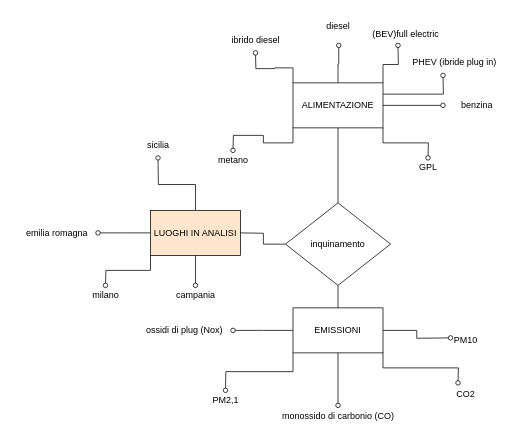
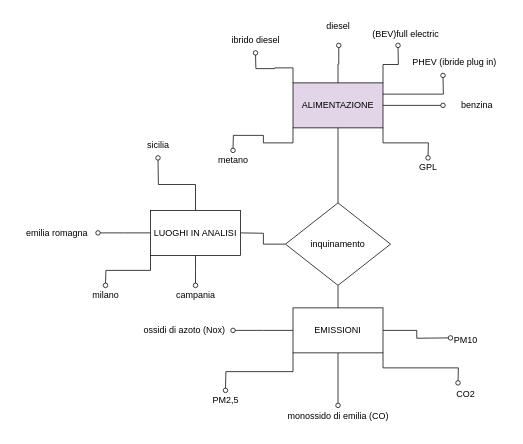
  <mxCell id="0" />
  <mxCell id="1" parent="0" />
  <mxCell id="2" style="edgeStyle=orthogonalEdgeStyle;rounded=0;orthogonalLoop=1;jettySize=auto;html=1;strokeColor=default;endArrow=none;endFill=0;" edge="1" parent="1" source="5"><mxGeometry relative="1" as="geometry"><mxPoint x="320" y="310" as="targetPoint" /></mxGeometry></mxCell>
  <mxCell id="3" style="edgeStyle=orthogonalEdgeStyle;rounded=0;orthogonalLoop=1;jettySize=auto;html=1;endArrow=none;endFill=0;" edge="1" parent="1" source="5"><mxGeometry relative="1" as="geometry"><mxPoint x="450" y="170" as="targetPoint" /></mxGeometry></mxCell>
  <mxCell id="4" style="edgeStyle=orthogonalEdgeStyle;rounded=0;orthogonalLoop=1;jettySize=auto;html=1;endArrow=none;endFill=0;" edge="1" parent="1" source="5"><mxGeometry relative="1" as="geometry"><mxPoint x="450" y="410" as="targetPoint" /></mxGeometry></mxCell>
  <mxCell id="5" value="inquinamento" style="rhombus;whiteSpace=wrap;html=1;rounded=0;" vertex="1" parent="1"><mxGeometry x="380" y="270" width="140" height="110" as="geometry" /></mxCell>
  <mxCell id="6" style="edgeStyle=orthogonalEdgeStyle;rounded=0;orthogonalLoop=1;jettySize=auto;html=1;endArrow=oval;endFill=0;" edge="1" parent="1" source="13"><mxGeometry relative="1" as="geometry"><mxPoint x="590" y="140" as="targetPoint" /></mxGeometry></mxCell>
  <mxCell id="7" style="edgeStyle=orthogonalEdgeStyle;rounded=0;orthogonalLoop=1;jettySize=auto;html=1;endArrow=oval;endFill=0;" edge="1" parent="1" source="13"><mxGeometry relative="1" as="geometry"><mxPoint x="451" y="60" as="targetPoint" /><Array as="points"><mxPoint x="450" y="85" /><mxPoint x="451" y="85" /></Array></mxGeometry></mxCell>
  <mxCell id="8" style="edgeStyle=orthogonalEdgeStyle;rounded=0;orthogonalLoop=1;jettySize=auto;html=1;exitX=1;exitY=0;exitDx=0;exitDy=0;endArrow=oval;endFill=0;" edge="1" parent="1" source="13"><mxGeometry relative="1" as="geometry"><mxPoint x="530" y="60" as="targetPoint" /></mxGeometry></mxCell>
  <mxCell id="9" style="edgeStyle=orthogonalEdgeStyle;rounded=0;orthogonalLoop=1;jettySize=auto;html=1;exitX=0;exitY=0;exitDx=0;exitDy=0;endArrow=oval;endFill=0;" edge="1" parent="1" source="13"><mxGeometry relative="1" as="geometry"><mxPoint x="340" y="70" as="targetPoint" /></mxGeometry></mxCell>
  <mxCell id="10" style="edgeStyle=orthogonalEdgeStyle;rounded=0;orthogonalLoop=1;jettySize=auto;html=1;exitX=1;exitY=1;exitDx=0;exitDy=0;endArrow=oval;endFill=0;" edge="1" parent="1" source="13"><mxGeometry relative="1" as="geometry"><mxPoint x="570" y="210" as="targetPoint" /></mxGeometry></mxCell>
  <mxCell id="11" style="edgeStyle=orthogonalEdgeStyle;rounded=0;orthogonalLoop=1;jettySize=auto;html=1;exitX=0;exitY=1;exitDx=0;exitDy=0;endArrow=oval;endFill=0;" edge="1" parent="1" source="13"><mxGeometry relative="1" as="geometry"><mxPoint x="310" y="200" as="targetPoint" /></mxGeometry></mxCell>
  <mxCell id="12" style="edgeStyle=orthogonalEdgeStyle;rounded=0;orthogonalLoop=1;jettySize=auto;html=1;exitX=1;exitY=0.25;exitDx=0;exitDy=0;endArrow=oval;endFill=0;" edge="1" parent="1" source="13"><mxGeometry relative="1" as="geometry"><mxPoint x="590" y="100" as="targetPoint" /></mxGeometry></mxCell>
- <mxCell id="13" value="ALIMENTAZIONE" style="rounded=0;whiteSpace=wrap;html=1;" vertex="1" parent="1"><mxGeometry x="390" y="110" width="120" height="60" as="geometry" /></mxCell>
+ <mxCell id="13" value="ALIMENTAZIONE" style="rounded=0;whiteSpace=wrap;html=1;fillColor=#e1d5e7;" vertex="1" parent="1"><mxGeometry x="390" y="110" width="120" height="60" as="geometry" /></mxCell>
  <mxCell id="14" value="benzina" style="text;html=1;align=center;verticalAlign=middle;resizable=0;points=[];autosize=1;strokeColor=none;fillColor=none;rounded=0;" vertex="1" parent="1"><mxGeometry x="600" y="125" width="70" height="30" as="geometry" /></mxCell>
  <mxCell id="15" value="diesel" style="text;html=1;align=center;verticalAlign=middle;resizable=0;points=[];autosize=1;strokeColor=none;fillColor=none;rounded=0;" vertex="1" parent="1"><mxGeometry x="425" y="20" width="50" height="30" as="geometry" /></mxCell>
  <mxCell id="16" value="(BEV)full electric" style="text;html=1;align=center;verticalAlign=middle;resizable=0;points=[];autosize=1;strokeColor=none;fillColor=none;" vertex="1" parent="1"><mxGeometry x="485" y="30" width="110" height="30" as="geometry" /></mxCell>
  <mxCell id="17" style="edgeStyle=orthogonalEdgeStyle;rounded=0;orthogonalLoop=1;jettySize=auto;html=1;endArrow=oval;endFill=0;" edge="1" parent="1" source="22"><mxGeometry relative="1" as="geometry"><mxPoint x="600" y="450" as="targetPoint" /></mxGeometry></mxCell>
  <mxCell id="18" style="edgeStyle=orthogonalEdgeStyle;rounded=0;orthogonalLoop=1;jettySize=auto;html=1;endArrow=oval;endFill=0;" edge="1" parent="1" source="22"><mxGeometry relative="1" as="geometry"><mxPoint x="450" y="540" as="targetPoint" /></mxGeometry></mxCell>
  <mxCell id="19" style="edgeStyle=orthogonalEdgeStyle;rounded=0;orthogonalLoop=1;jettySize=auto;html=1;endArrow=oval;endFill=0;" edge="1" parent="1" source="22"><mxGeometry relative="1" as="geometry"><mxPoint x="310" y="440" as="targetPoint" /></mxGeometry></mxCell>
  <mxCell id="20" style="edgeStyle=orthogonalEdgeStyle;rounded=0;orthogonalLoop=1;jettySize=auto;html=1;exitX=0;exitY=1;exitDx=0;exitDy=0;endArrow=oval;endFill=0;" edge="1" parent="1" source="22"><mxGeometry relative="1" as="geometry"><mxPoint x="300" y="520" as="targetPoint" /></mxGeometry></mxCell>
  <mxCell id="21" style="edgeStyle=orthogonalEdgeStyle;rounded=0;orthogonalLoop=1;jettySize=auto;html=1;exitX=1;exitY=1;exitDx=0;exitDy=0;endArrow=oval;endFill=0;" edge="1" parent="1" source="22"><mxGeometry relative="1" as="geometry"><mxPoint x="610" y="510" as="targetPoint" /></mxGeometry></mxCell>
  <mxCell id="22" value="EMISSIONI" style="rounded=0;whiteSpace=wrap;html=1;" vertex="1" parent="1"><mxGeometry x="390" y="410" width="120" height="60" as="geometry" /></mxCell>
- <mxCell id="23" value="ossidi di plug (Nox)" style="text;html=1;align=center;verticalAlign=middle;resizable=0;points=[];autosize=1;strokeColor=none;fillColor=none;" vertex="1" parent="1"><mxGeometry x="180" y="425" width="130" height="30" as="geometry" /></mxCell>
- <mxCell id="24" value="monossido di carbonio (CO)" style="text;html=1;align=center;verticalAlign=middle;resizable=0;points=[];autosize=1;strokeColor=none;fillColor=none;" vertex="1" parent="1"><mxGeometry x="365" y="540" width="170" height="30" as="geometry" /></mxCell>
+ <mxCell id="23" value="ossidi di azoto (Nox)" style="text;html=1;align=center;verticalAlign=middle;resizable=0;points=[];autosize=1;strokeColor=none;fillColor=none;" vertex="1" parent="1"><mxGeometry x="180" y="425" width="130" height="30" as="geometry" /></mxCell>
+ <mxCell id="24" value="monossido di emilia (CO)" style="text;html=1;align=center;verticalAlign=middle;resizable=0;points=[];autosize=1;strokeColor=none;fillColor=none;" vertex="1" parent="1"><mxGeometry x="365" y="540" width="170" height="30" as="geometry" /></mxCell>
  <mxCell id="25" value="PM10&lt;br&gt;" style="text;html=1;align=center;verticalAlign=middle;resizable=0;points=[];autosize=1;strokeColor=none;fillColor=none;" vertex="1" parent="1"><mxGeometry x="595" y="438" width="50" height="30" as="geometry" /></mxCell>
- <mxCell id="26" value="PM2,1" style="text;html=1;align=center;verticalAlign=middle;resizable=0;points=[];autosize=1;strokeColor=none;fillColor=none;" vertex="1" parent="1"><mxGeometry x="270" y="518" width="60" height="30" as="geometry" /></mxCell>
+ <mxCell id="26" value="PM2,5" style="text;html=1;align=center;verticalAlign=middle;resizable=0;points=[];autosize=1;strokeColor=none;fillColor=none;" vertex="1" parent="1"><mxGeometry x="270" y="518" width="60" height="30" as="geometry" /></mxCell>
  <mxCell id="27" value="CO2" style="text;html=1;align=center;verticalAlign=middle;resizable=0;points=[];autosize=1;strokeColor=none;fillColor=none;" vertex="1" parent="1"><mxGeometry x="595" y="510" width="50" height="30" as="geometry" /></mxCell>
  <mxCell id="28" value="ibrido diesel" style="text;html=1;align=center;verticalAlign=middle;resizable=0;points=[];autosize=1;strokeColor=none;fillColor=none;" vertex="1" parent="1"><mxGeometry x="295" y="38" width="90" height="30" as="geometry" /></mxCell>
  <mxCell id="29" value="GPL&lt;br&gt;" style="text;html=1;align=center;verticalAlign=middle;resizable=0;points=[];autosize=1;strokeColor=none;fillColor=none;" vertex="1" parent="1"><mxGeometry x="545" y="208" width="50" height="30" as="geometry" /></mxCell>
  <mxCell id="30" value="metano" style="text;html=1;align=center;verticalAlign=middle;resizable=0;points=[];autosize=1;strokeColor=none;fillColor=none;" vertex="1" parent="1"><mxGeometry x="280" y="198" width="60" height="30" as="geometry" /></mxCell>
  <mxCell id="31" style="edgeStyle=orthogonalEdgeStyle;rounded=0;orthogonalLoop=1;jettySize=auto;html=1;endArrow=oval;endFill=0;" edge="1" parent="1" source="35"><mxGeometry relative="1" as="geometry"><mxPoint x="210" y="210" as="targetPoint" /></mxGeometry></mxCell>
  <mxCell id="32" style="edgeStyle=orthogonalEdgeStyle;rounded=0;orthogonalLoop=1;jettySize=auto;html=1;endArrow=oval;endFill=0;" edge="1" parent="1" source="35"><mxGeometry relative="1" as="geometry"><mxPoint x="130" y="310" as="targetPoint" /></mxGeometry></mxCell>
  <mxCell id="33" style="edgeStyle=orthogonalEdgeStyle;rounded=0;orthogonalLoop=1;jettySize=auto;html=1;endArrow=oval;endFill=0;" edge="1" parent="1" source="35"><mxGeometry relative="1" as="geometry"><mxPoint x="260" y="380" as="targetPoint" /></mxGeometry></mxCell>
  <mxCell id="34" style="edgeStyle=orthogonalEdgeStyle;rounded=0;orthogonalLoop=1;jettySize=auto;html=1;exitX=0;exitY=1;exitDx=0;exitDy=0;endArrow=oval;endFill=0;" edge="1" parent="1" source="35"><mxGeometry relative="1" as="geometry"><mxPoint x="140" y="380" as="targetPoint" /></mxGeometry></mxCell>
- <mxCell id="35" value="LUOGHI IN ANALISI" style="rounded=0;whiteSpace=wrap;html=1;fillColor=#ffe6cc;" vertex="1" parent="1"><mxGeometry x="200" y="280" width="120" height="60" as="geometry" /></mxCell>
+ <mxCell id="35" value="LUOGHI IN ANALISI" style="rounded=0;whiteSpace=wrap;html=1;" vertex="1" parent="1"><mxGeometry x="200" y="280" width="120" height="60" as="geometry" /></mxCell>
  <mxCell id="36" value="sicilia" style="text;html=1;align=center;verticalAlign=middle;resizable=0;points=[];autosize=1;strokeColor=none;fillColor=none;" vertex="1" parent="1"><mxGeometry x="185" y="178" width="50" height="30" as="geometry" /></mxCell>
  <mxCell id="37" value="emilia romagna" style="text;html=1;align=center;verticalAlign=middle;resizable=0;points=[];autosize=1;strokeColor=none;fillColor=none;" vertex="1" parent="1"><mxGeometry x="20" y="295" width="110" height="30" as="geometry" /></mxCell>
  <mxCell id="38" value="campania" style="text;html=1;align=center;verticalAlign=middle;resizable=0;points=[];autosize=1;strokeColor=none;fillColor=none;" vertex="1" parent="1"><mxGeometry x="220" y="378" width="80" height="30" as="geometry" /></mxCell>
  <mxCell id="39" value="milano" style="text;html=1;align=center;verticalAlign=middle;resizable=0;points=[];autosize=1;strokeColor=none;fillColor=none;" vertex="1" parent="1"><mxGeometry x="110" y="378" width="60" height="30" as="geometry" /></mxCell>
  <mxCell id="40" value="PHEV (ibride plug in)" style="text;html=1;align=center;verticalAlign=middle;resizable=0;points=[];autosize=1;strokeColor=none;fillColor=none;" vertex="1" parent="1"><mxGeometry x="535" y="68" width="140" height="30" as="geometry" /></mxCell>
